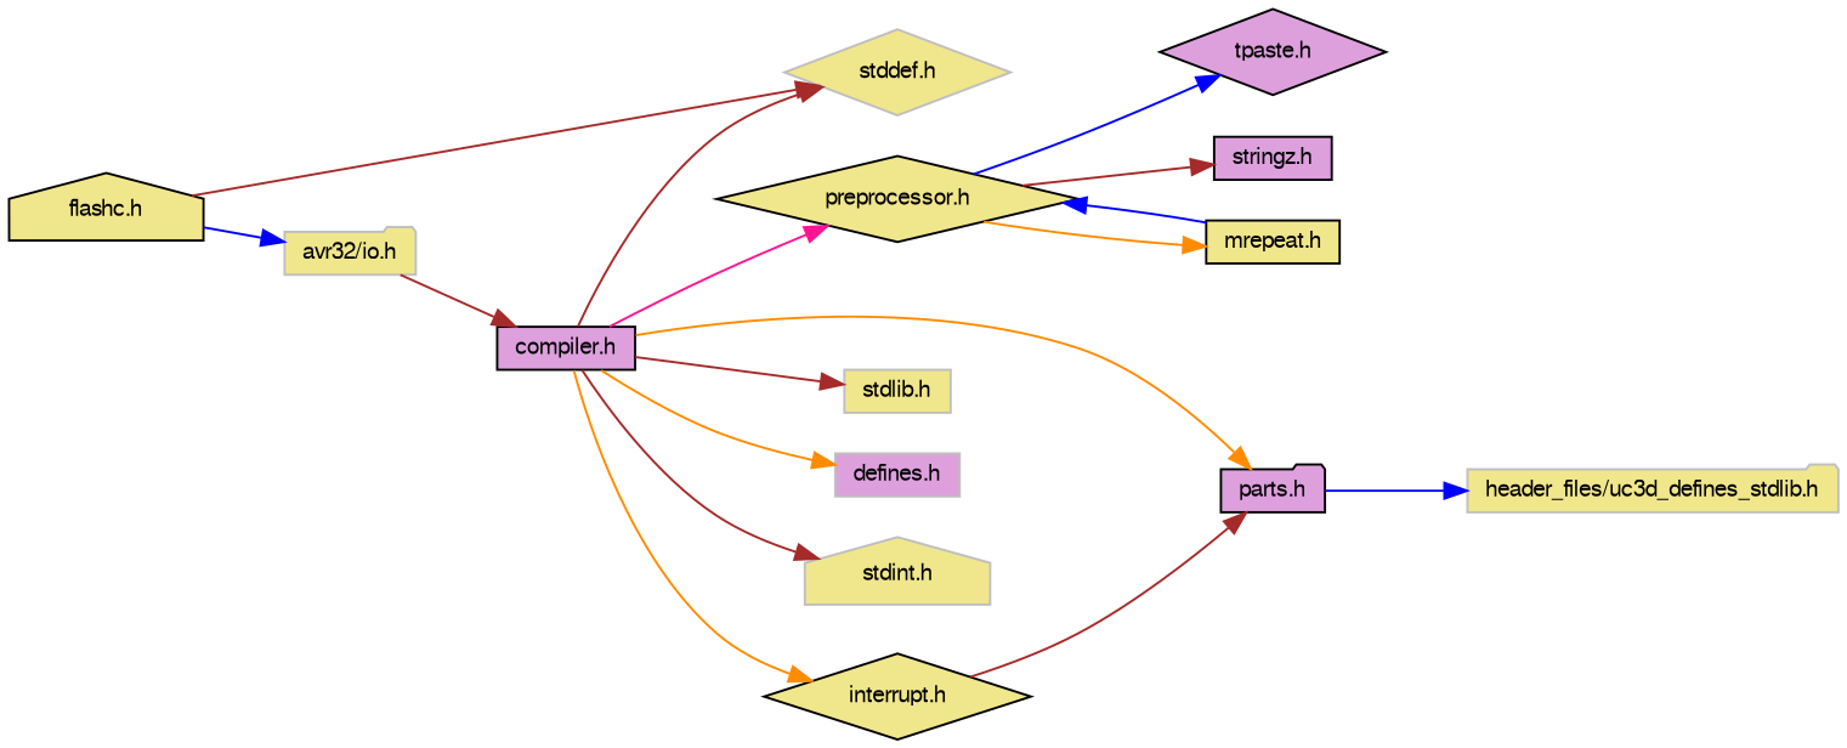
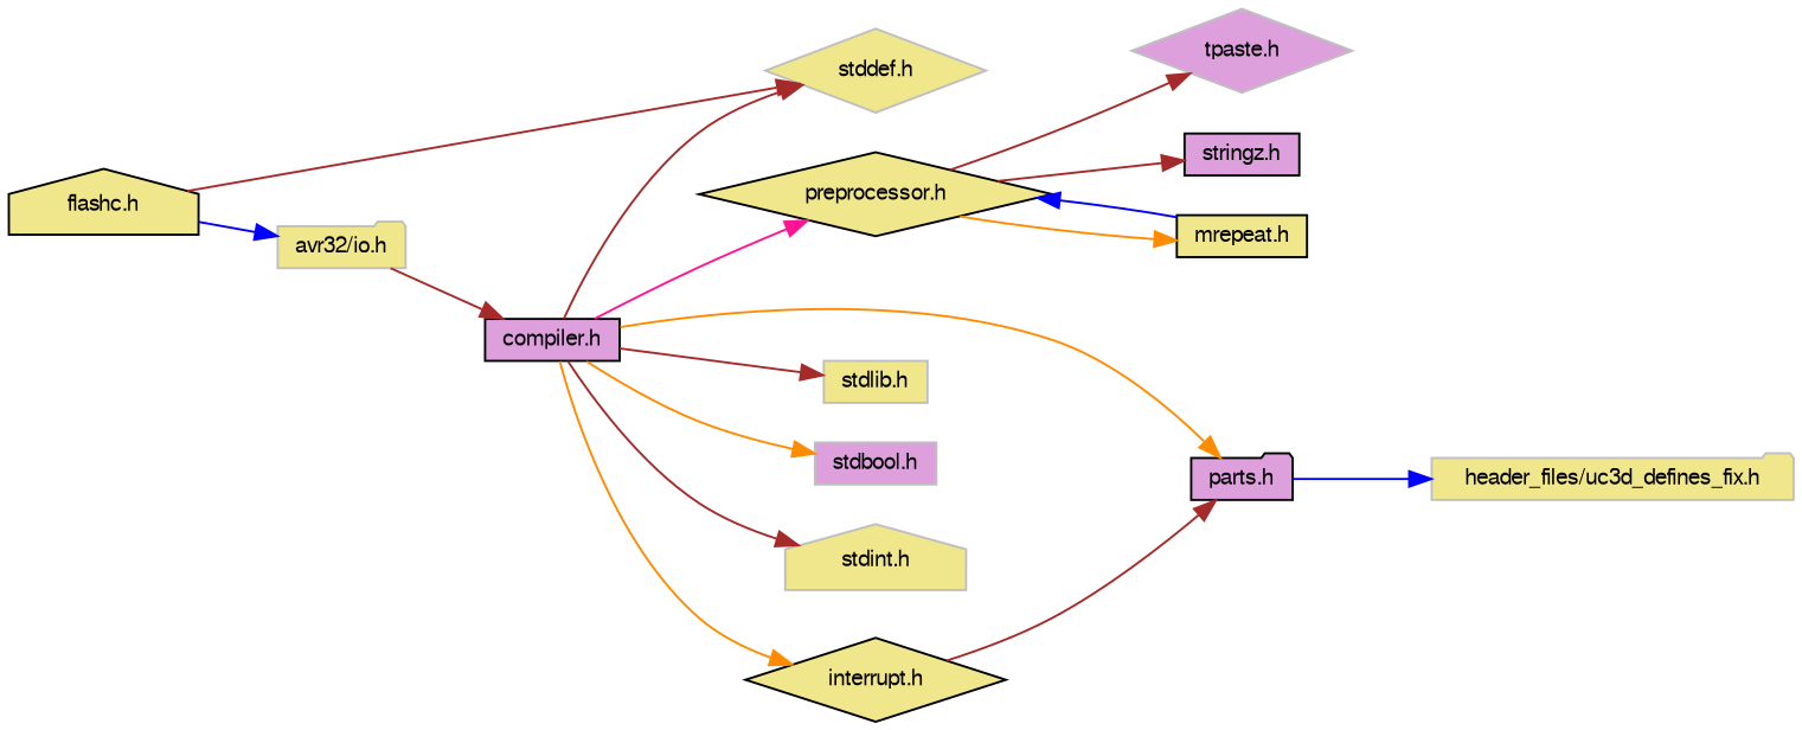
  digraph {
    rankdir=LR
    node [color=black fillcolor=khaki fontname=FreeSans fontsize=10 shape=box style=filled]
    edge [color=brown fontname=FreeSans fontsize=10 labelfontname=FreeSans labelfontsize=10 style=solid]
    n1 [fontcolor=black height=0.2 label="flashc.h" shape=house width=0.4]
    n2 [color=grey75 height=0.2 label="avr32/io.h" shape=folder width=0.4]
    n3 [color=grey75 height=0.2 label="stddef.h" shape=diamond width=0.4]
    n4 [fillcolor=plum height=0.2 label="compiler.h" width=0.4]
    n5 [height=0.2 label="preprocessor.h" shape=diamond width=0.4]
    n6 [fillcolor=plum height=0.2 label="parts.h" shape=folder width=0.4]
    n7 [color=grey75 height=0.2 label="stdlib.h" width=0.4]
-   n8 [color=grey75 fillcolor=plum height=0.2 label="defines.h" width=0.4]
+   n8 [color=grey75 fillcolor=plum height=0.2 label="stdbool.h" width=0.4]
    n9 [color=grey75 height=0.2 label="stdint.h" shape=house width=0.4]
    n10 [height=0.2 label="interrupt.h" shape=diamond width=0.4]
-   n11 [fillcolor=plum height=0.2 label="tpaste.h" shape=diamond width=0.4]
+   n11 [color=grey75 fillcolor=plum height=0.2 label="tpaste.h" shape=diamond width=0.4]
    n12 [fillcolor=plum height=0.2 label="stringz.h" width=0.4]
    n13 [height=0.2 label="mrepeat.h" width=0.4]
-   n14 [color=grey75 height=0.2 label="header_files/uc3d_defines_stdlib.h" shape=folder width=0.4]
+   n14 [color=grey75 height=0.2 label="header_files/uc3d_defines_fix.h" shape=folder width=0.4]
    n1 -> n2 [color=blue]
    n1 -> n3
    n2 -> n4
    n4 -> n3
    n4 -> n5 [color=deeppink]
    n4 -> n6 [color=darkorange]
    n4 -> n7
    n4 -> n8 [color=darkorange]
    n4 -> n9
    n4 -> n10 [color=darkorange]
-   n5 -> n11 [color=blue]
+   n5 -> n11
    n5 -> n12
    n5 -> n13 [color=darkorange]
    n6 -> n14 [color=blue]
    n10 -> n6
    n13 -> n5 [color=blue]
  }
